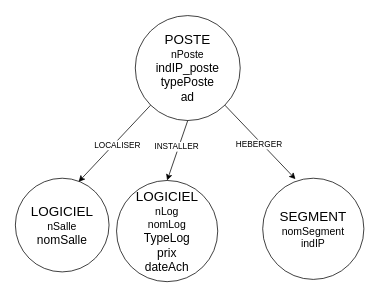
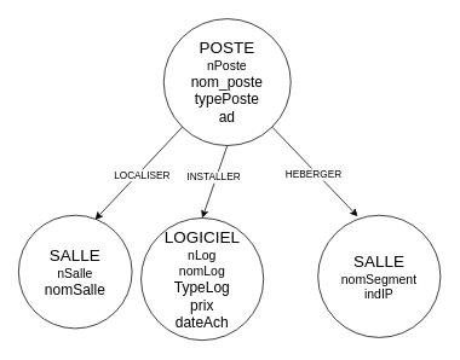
  <mxCell id="0" />
  <mxCell id="1" parent="0" />
- <mxCell id="2" value="&lt;font style=&quot;&quot;&gt;&lt;span style=&quot;font-size: 18px;&quot;&gt;POSTE&lt;/span&gt;&lt;br&gt;&lt;font style=&quot;font-size: 14px;&quot;&gt;nPoste&lt;/font&gt;&lt;/font&gt;&lt;div&gt;&lt;font size=&quot;3&quot; style=&quot;&quot;&gt;indIP_poste&lt;br&gt;typePoste&lt;br&gt;ad&lt;/font&gt;&lt;/div&gt;" style="ellipse;whiteSpace=wrap;html=1;aspect=fixed;" vertex="1" parent="1"><mxGeometry x="180" y="20" width="140" height="140" as="geometry" /></mxCell>
- <mxCell id="3" value="&lt;font style=&quot;font-size: 18px;&quot;&gt;LOGICIEL&lt;/font&gt;&lt;div&gt;&lt;font style=&quot;font-size: 14px;&quot;&gt;nSalle&lt;/font&gt;&lt;/div&gt;&lt;div&gt;&lt;font size=&quot;3&quot;&gt;nomSalle&lt;/font&gt;&lt;/div&gt;" style="ellipse;whiteSpace=wrap;html=1;aspect=fixed;" vertex="1" parent="1"><mxGeometry x="20" y="237" width="125" height="125" as="geometry" /></mxCell>
+ <mxCell id="2" value="&lt;font style=&quot;&quot;&gt;&lt;span style=&quot;font-size: 18px;&quot;&gt;POSTE&lt;/span&gt;&lt;br&gt;&lt;font style=&quot;font-size: 14px;&quot;&gt;nPoste&lt;/font&gt;&lt;/font&gt;&lt;div&gt;&lt;font size=&quot;3&quot; style=&quot;&quot;&gt;nom_poste&lt;br&gt;typePoste&lt;br&gt;ad&lt;/font&gt;&lt;/div&gt;" style="ellipse;whiteSpace=wrap;html=1;aspect=fixed;" vertex="1" parent="1"><mxGeometry x="180" y="20" width="140" height="140" as="geometry" /></mxCell>
+ <mxCell id="3" value="&lt;font style=&quot;font-size: 18px;&quot;&gt;SALLE&lt;/font&gt;&lt;div&gt;&lt;font style=&quot;font-size: 14px;&quot;&gt;nSalle&lt;/font&gt;&lt;/div&gt;&lt;div&gt;&lt;font size=&quot;3&quot;&gt;nomSalle&lt;/font&gt;&lt;/div&gt;" style="ellipse;whiteSpace=wrap;html=1;aspect=fixed;" vertex="1" parent="1"><mxGeometry x="20" y="237" width="125" height="125" as="geometry" /></mxCell>
  <mxCell id="4" value="&lt;font style=&quot;&quot;&gt;&lt;span style=&quot;font-size: 18px;&quot;&gt;LOGICIEL&lt;/span&gt;&lt;br&gt;&lt;font style=&quot;font-size: 14px;&quot;&gt;nLog&lt;br&gt;nomLog&lt;/font&gt;&lt;/font&gt;&lt;div&gt;&lt;div&gt;&lt;font size=&quot;3&quot;&gt;TypeLog&lt;/font&gt;&lt;/div&gt;&lt;div&gt;&lt;font size=&quot;3&quot;&gt;prix&lt;/font&gt;&lt;/div&gt;&lt;div&gt;&lt;font size=&quot;3&quot;&gt;dateAch&lt;/font&gt;&lt;/div&gt;&lt;/div&gt;" style="ellipse;whiteSpace=wrap;html=1;aspect=fixed;" vertex="1" parent="1"><mxGeometry x="155" y="240" width="135" height="135" as="geometry" /></mxCell>
- <mxCell id="5" value="&lt;font style=&quot;&quot;&gt;&lt;span style=&quot;font-size: 18px;&quot;&gt;SEGMENT&lt;/span&gt;&lt;br&gt;&lt;font style=&quot;font-size: 14px;&quot;&gt;nomSegment&lt;br&gt;indIP&lt;/font&gt;&lt;/font&gt;" style="ellipse;whiteSpace=wrap;html=1;aspect=fixed;" vertex="1" parent="1"><mxGeometry x="350" y="237" width="135" height="135" as="geometry" /></mxCell>
+ <mxCell id="5" value="&lt;font style=&quot;&quot;&gt;&lt;span style=&quot;font-size: 18px;&quot;&gt;SALLE&lt;/span&gt;&lt;br&gt;&lt;font style=&quot;font-size: 14px;&quot;&gt;nomSegment&lt;br&gt;indIP&lt;/font&gt;&lt;/font&gt;" style="ellipse;whiteSpace=wrap;html=1;aspect=fixed;" vertex="1" parent="1"><mxGeometry x="350" y="237" width="135" height="135" as="geometry" /></mxCell>
  <mxCell id="6" value="" style="endArrow=classic;html=1;rounded=0;entryX=0.675;entryY=0.038;entryDx=0;entryDy=0;entryPerimeter=0;exitX=0;exitY=1;exitDx=0;exitDy=0;" edge="1" parent="1" source="2" target="3"><mxGeometry width="50" height="50" relative="1" as="geometry"><mxPoint x="320" y="140" as="sourcePoint" /><mxPoint x="370" y="90" as="targetPoint" /></mxGeometry></mxCell>
  <mxCell id="7" value="LOCALISER" style="edgeLabel;html=1;align=center;verticalAlign=middle;resizable=0;points=[];" vertex="1" connectable="0" parent="6"><mxGeometry x="-0.086" y="-2" relative="1" as="geometry"><mxPoint y="8" as="offset" /></mxGeometry></mxCell>
  <mxCell id="8" value="" style="endArrow=classic;html=1;rounded=0;entryX=0.5;entryY=0;entryDx=0;entryDy=0;exitX=0.5;exitY=1;exitDx=0;exitDy=0;" edge="1" parent="1" source="2" target="4"><mxGeometry width="50" height="50" relative="1" as="geometry"><mxPoint x="320" y="140" as="sourcePoint" /><mxPoint x="370" y="90" as="targetPoint" /></mxGeometry></mxCell>
  <mxCell id="9" value="INSTALLER" style="edgeLabel;html=1;align=center;verticalAlign=middle;resizable=0;points=[];" vertex="1" connectable="0" parent="8"><mxGeometry x="-0.098" y="-3" relative="1" as="geometry"><mxPoint as="offset" /></mxGeometry></mxCell>
  <mxCell id="10" value="" style="endArrow=classic;html=1;rounded=0;entryX=0.324;entryY=0.009;entryDx=0;entryDy=0;exitX=1;exitY=1;exitDx=0;exitDy=0;entryPerimeter=0;" edge="1" parent="1" source="2" target="5"><mxGeometry width="50" height="50" relative="1" as="geometry"><mxPoint x="320" y="140" as="sourcePoint" /><mxPoint x="370" y="90" as="targetPoint" /></mxGeometry></mxCell>
  <mxCell id="11" value="HEBERGER" style="edgeLabel;html=1;align=center;verticalAlign=middle;resizable=0;points=[];" vertex="1" connectable="0" parent="10"><mxGeometry x="0.01" y="-3" relative="1" as="geometry"><mxPoint as="offset" /></mxGeometry></mxCell>
